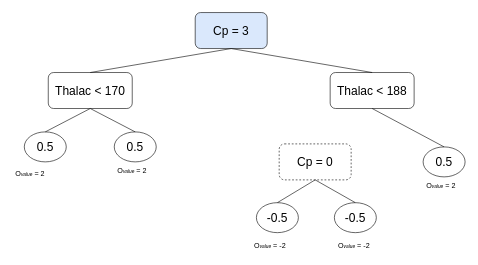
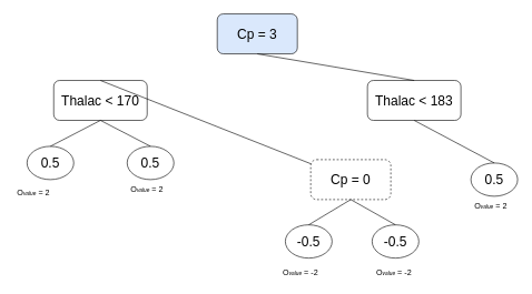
  <mxCell id="0" />
  <mxCell id="1" parent="0" />
  <mxCell id="2" value="&lt;font style=&quot;font-size: 20px&quot;&gt;Cp = 3&lt;/font&gt;" style="rounded=1;whiteSpace=wrap;html=1;fillColor=#dae8fc;" vertex="1" parent="1"><mxGeometry x="325" y="20" width="120" height="60" as="geometry" /></mxCell>
  <mxCell id="3" value="&lt;font style=&quot;font-size: 20px&quot;&gt;Thalac &amp;lt; 170&lt;/font&gt;" style="rounded=1;whiteSpace=wrap;html=1;" vertex="1" parent="1"><mxGeometry x="80" y="120" width="140" height="60" as="geometry" /></mxCell>
- <mxCell id="4" value="&lt;font style=&quot;font-size: 20px&quot;&gt;Thalac &amp;lt; 188&lt;/font&gt;" style="rounded=1;whiteSpace=wrap;html=1;" vertex="1" parent="1"><mxGeometry x="550" y="120" width="140" height="60" as="geometry" /></mxCell>
+ <mxCell id="4" value="&lt;font style=&quot;font-size: 20px&quot;&gt;Thalac &amp;lt; 183&lt;/font&gt;" style="rounded=1;whiteSpace=wrap;html=1;" vertex="1" parent="1"><mxGeometry x="550" y="120" width="140" height="60" as="geometry" /></mxCell>
  <mxCell id="5" value="" style="group" vertex="1" connectable="0" parent="1"><mxGeometry x="427" y="337" width="200" height="50" as="geometry" /></mxCell>
  <mxCell id="6" value="&lt;font style=&quot;font-size: 20px&quot;&gt;-0.5&lt;/font&gt;" style="ellipse;whiteSpace=wrap;html=1;" vertex="1" parent="5"><mxGeometry width="70" height="50" as="geometry" /></mxCell>
  <mxCell id="7" value="&lt;font style=&quot;font-size: 20px&quot;&gt;-0.5&lt;/font&gt;" style="ellipse;whiteSpace=wrap;html=1;" vertex="1" parent="5"><mxGeometry x="130" width="70" height="50" as="geometry" /></mxCell>
  <mxCell id="8" value="&lt;font style=&quot;font-size: 20px&quot;&gt;Cp = 0&lt;/font&gt;" style="rounded=1;whiteSpace=wrap;html=1;dashed=1;" vertex="1" parent="1"><mxGeometry x="465" y="239" width="120" height="60" as="geometry" /></mxCell>
  <mxCell id="9" value="&lt;font style=&quot;font-size: 20px&quot;&gt;0.5&lt;/font&gt;" style="ellipse;whiteSpace=wrap;html=1;" vertex="1" parent="1"><mxGeometry x="705" y="244" width="70" height="50" as="geometry" /></mxCell>
  <mxCell id="10" value="&lt;font style=&quot;font-size: 20px&quot;&gt;0.5&lt;/font&gt;" style="ellipse;whiteSpace=wrap;html=1;" vertex="1" parent="1"><mxGeometry x="40" y="219" width="70" height="50" as="geometry" /></mxCell>
  <mxCell id="11" value="&lt;font style=&quot;font-size: 20px&quot;&gt;0.5&lt;/font&gt;" style="ellipse;whiteSpace=wrap;html=1;" vertex="1" parent="1"><mxGeometry x="190" y="219" width="70" height="50" as="geometry" /></mxCell>
- <mxCell id="12" value="" style="endArrow=none;html=1;entryX=0.5;entryY=1;entryDx=0;entryDy=0;exitX=0.5;exitY=0;exitDx=0;exitDy=0;" edge="1" parent="1" source="3" target="2"><mxGeometry width="50" height="50" relative="1" as="geometry"><mxPoint x="210" y="249" as="sourcePoint" /><mxPoint x="260" y="199" as="targetPoint" /></mxGeometry></mxCell>
+ <mxCell id="12" value="" style="endArrow=none;html=1;exitX=0.5;exitY=0;exitDx=0;exitDy=0;" edge="1" parent="1" source="3" target="8"><mxGeometry width="50" height="50" relative="1" as="geometry"><mxPoint x="210" y="249" as="sourcePoint" /><mxPoint x="260" y="199" as="targetPoint" /></mxGeometry></mxCell>
  <mxCell id="13" value="" style="endArrow=none;html=1;exitX=0.5;exitY=1;exitDx=0;exitDy=0;entryX=0.5;entryY=0;entryDx=0;entryDy=0;" edge="1" parent="1" source="2" target="4"><mxGeometry width="50" height="50" relative="1" as="geometry"><mxPoint x="380" y="79" as="sourcePoint" /><mxPoint x="260" y="199" as="targetPoint" /></mxGeometry></mxCell>
  <mxCell id="14" value="" style="endArrow=none;html=1;exitX=0.5;exitY=1;exitDx=0;exitDy=0;entryX=0.5;entryY=0;entryDx=0;entryDy=0;" edge="1" parent="1" source="4" target="9"><mxGeometry width="50" height="50" relative="1" as="geometry"><mxPoint x="510" y="199" as="sourcePoint" /><mxPoint x="560" y="149" as="targetPoint" /></mxGeometry></mxCell>
  <mxCell id="15" value="" style="endArrow=none;html=1;exitX=0.5;exitY=1;exitDx=0;exitDy=0;entryX=0.5;entryY=0;entryDx=0;entryDy=0;" edge="1" parent="1" source="8" target="6"><mxGeometry width="50" height="50" relative="1" as="geometry"><mxPoint x="510" y="199" as="sourcePoint" /><mxPoint x="560" y="149" as="targetPoint" /></mxGeometry></mxCell>
  <mxCell id="16" value="" style="endArrow=none;html=1;exitX=0.5;exitY=1;exitDx=0;exitDy=0;entryX=0.5;entryY=0;entryDx=0;entryDy=0;" edge="1" parent="1" source="8" target="7"><mxGeometry width="50" height="50" relative="1" as="geometry"><mxPoint x="510" y="199" as="sourcePoint" /><mxPoint x="560" y="149" as="targetPoint" /></mxGeometry></mxCell>
  <mxCell id="17" value="" style="endArrow=none;html=1;exitX=0.5;exitY=1;exitDx=0;exitDy=0;entryX=0.5;entryY=0;entryDx=0;entryDy=0;" edge="1" parent="1" source="3" target="11"><mxGeometry width="50" height="50" relative="1" as="geometry"><mxPoint x="330" y="189" as="sourcePoint" /><mxPoint x="380" y="139" as="targetPoint" /></mxGeometry></mxCell>
  <mxCell id="18" value="" style="endArrow=none;html=1;exitX=0.5;exitY=1;exitDx=0;exitDy=0;entryX=0.5;entryY=0;entryDx=0;entryDy=0;" edge="1" parent="1" source="3" target="10"><mxGeometry width="50" height="50" relative="1" as="geometry"><mxPoint x="330" y="189" as="sourcePoint" /><mxPoint x="380" y="139" as="targetPoint" /></mxGeometry></mxCell>
  <mxCell id="19" value="O&lt;font style=&quot;font-size: 8px&quot;&gt;&lt;i&gt;value&lt;/i&gt;&lt;/font&gt; = 2" style="text;html=1;strokeColor=none;fillColor=none;align=center;verticalAlign=middle;whiteSpace=wrap;rounded=0;" vertex="1" parent="1"><mxGeometry x="20" y="279" width="60" height="20" as="geometry" /></mxCell>
  <mxCell id="20" value="O&lt;font style=&quot;font-size: 8px&quot;&gt;&lt;i&gt;value&lt;/i&gt;&lt;/font&gt; = 2" style="text;html=1;strokeColor=none;fillColor=none;align=center;verticalAlign=middle;whiteSpace=wrap;rounded=0;" vertex="1" parent="1"><mxGeometry x="190" y="274" width="60" height="20" as="geometry" /></mxCell>
  <mxCell id="21" value="O&lt;font style=&quot;font-size: 8px&quot;&gt;&lt;i&gt;value&lt;/i&gt;&lt;/font&gt; = 2" style="text;html=1;strokeColor=none;fillColor=none;align=center;verticalAlign=middle;whiteSpace=wrap;rounded=0;" vertex="1" parent="1"><mxGeometry x="705" y="299" width="60" height="20" as="geometry" /></mxCell>
  <mxCell id="22" value="O&lt;font style=&quot;font-size: 8px&quot;&gt;&lt;i&gt;value&lt;/i&gt;&lt;/font&gt; = -2" style="text;html=1;strokeColor=none;fillColor=none;align=center;verticalAlign=middle;whiteSpace=wrap;rounded=0;" vertex="1" parent="1"><mxGeometry x="420" y="399" width="60" height="20" as="geometry" /></mxCell>
  <mxCell id="23" value="O&lt;font style=&quot;font-size: 8px&quot;&gt;&lt;i&gt;value&lt;/i&gt;&lt;/font&gt; = -2" style="text;html=1;strokeColor=none;fillColor=none;align=center;verticalAlign=middle;whiteSpace=wrap;rounded=0;" vertex="1" parent="1"><mxGeometry x="560" y="399" width="60" height="20" as="geometry" /></mxCell>
